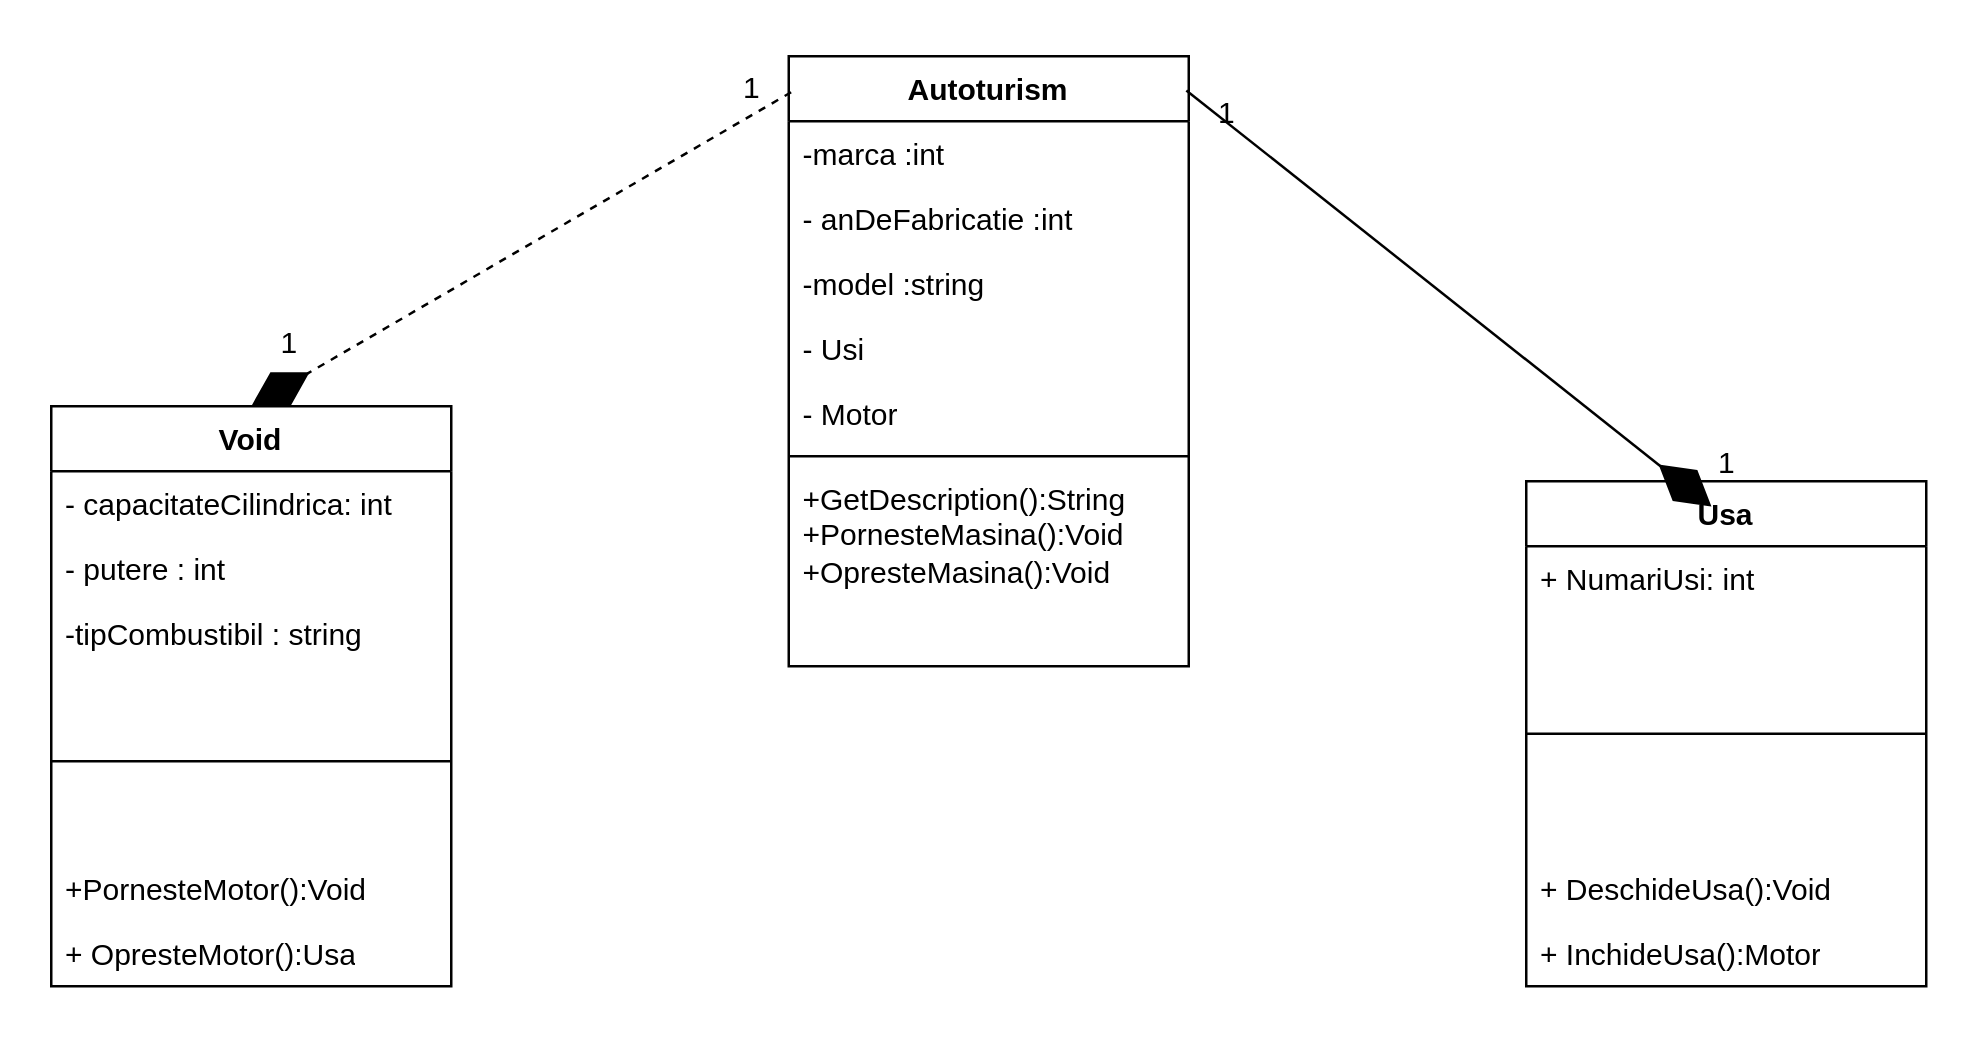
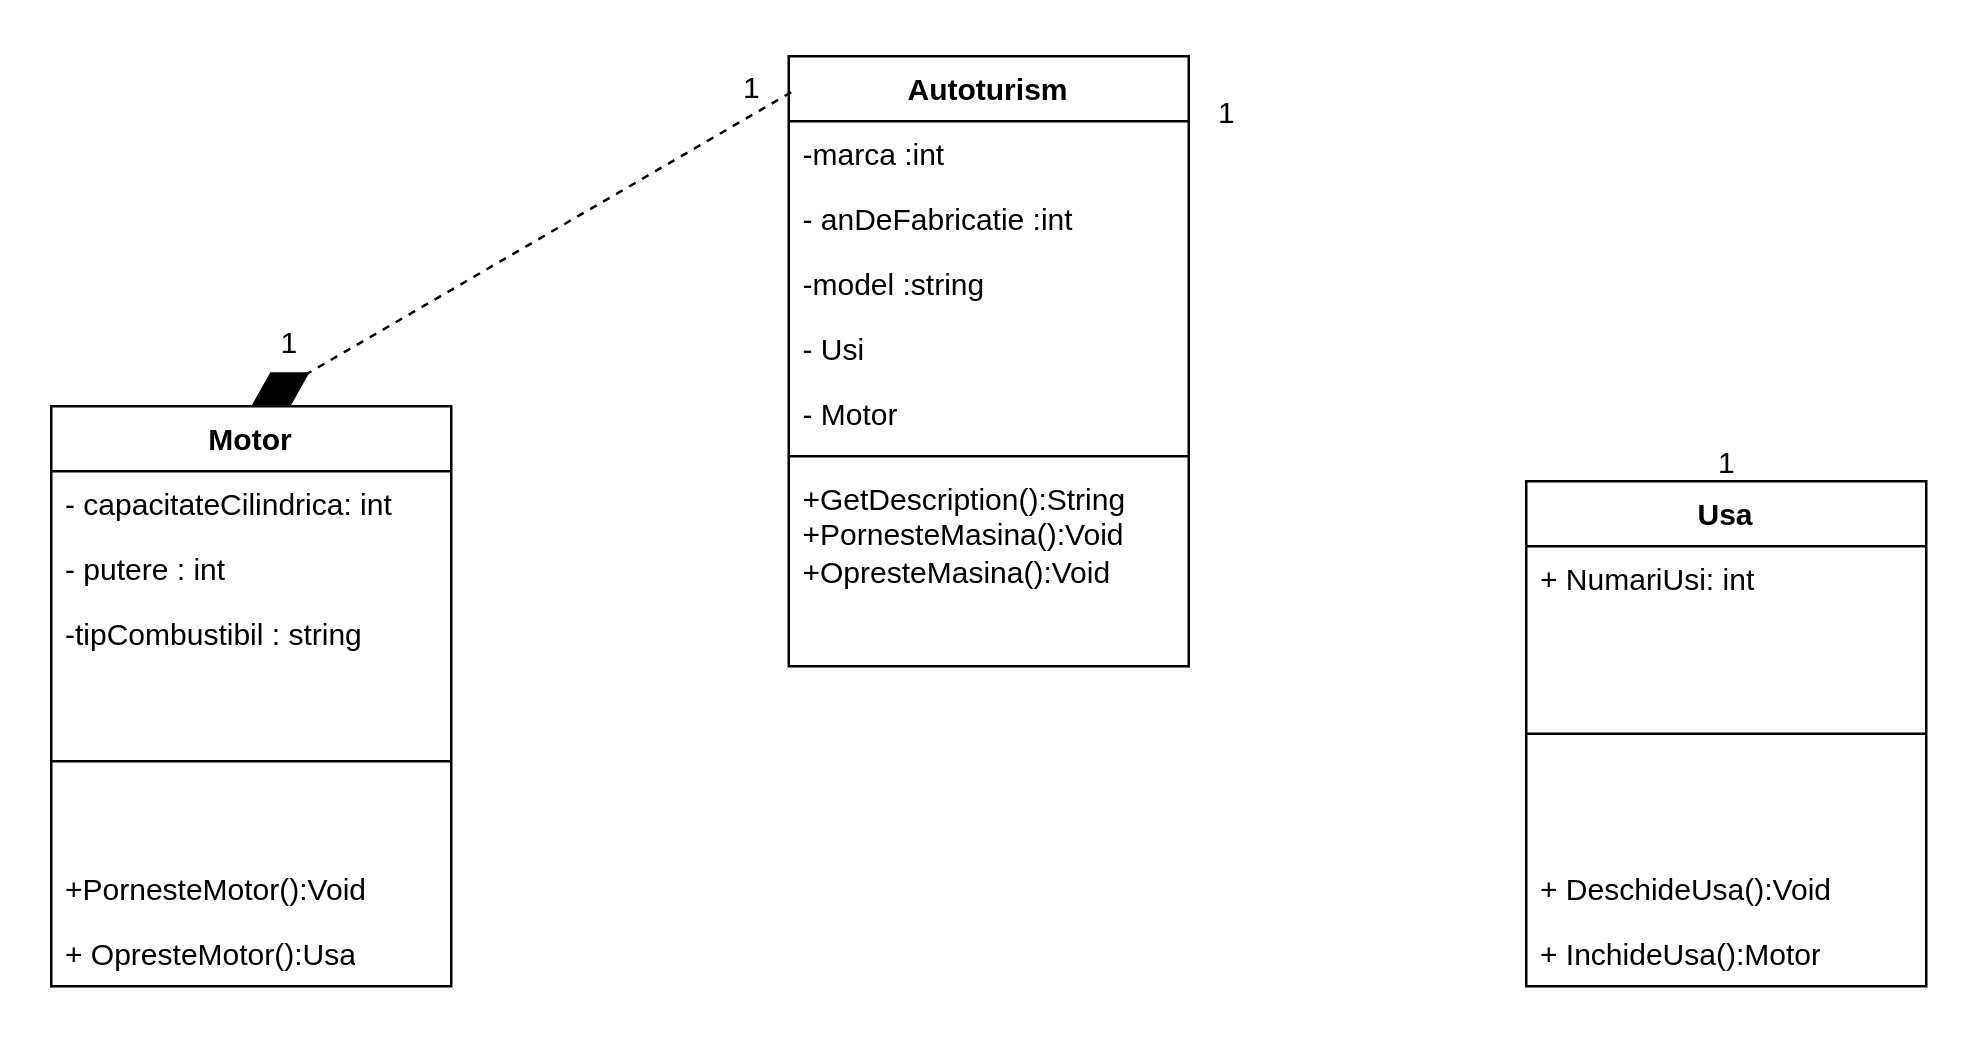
  <mxCell id="0" />
  <mxCell id="1" parent="0" />
  <mxCell id="2" value="Autoturism" style="swimlane;fontStyle=1;align=center;verticalAlign=top;childLayout=stackLayout;horizontal=1;startSize=26;horizontalStack=0;resizeParent=1;resizeParentMax=0;resizeLast=0;collapsible=1;marginBottom=0;whiteSpace=wrap;html=1;" parent="1" vertex="1"><mxGeometry x="315" y="22" width="160" height="244" as="geometry" /></mxCell>
  <mxCell id="3" value="-marca :int" style="text;strokeColor=none;fillColor=none;align=left;verticalAlign=top;spacingLeft=4;spacingRight=4;overflow=hidden;rotatable=0;points=[[0,0.5],[1,0.5]];portConstraint=eastwest;whiteSpace=wrap;html=1;" parent="2" vertex="1"><mxGeometry y="26" width="160" height="26" as="geometry" /></mxCell>
  <mxCell id="4" value="- anDeFabricatie :int" style="text;strokeColor=none;fillColor=none;align=left;verticalAlign=top;spacingLeft=4;spacingRight=4;overflow=hidden;rotatable=0;points=[[0,0.5],[1,0.5]];portConstraint=eastwest;whiteSpace=wrap;html=1;" parent="2" vertex="1"><mxGeometry y="52" width="160" height="26" as="geometry" /></mxCell>
  <mxCell id="5" value="-model :string" style="text;strokeColor=none;fillColor=none;align=left;verticalAlign=top;spacingLeft=4;spacingRight=4;overflow=hidden;rotatable=0;points=[[0,0.5],[1,0.5]];portConstraint=eastwest;whiteSpace=wrap;html=1;" vertex="1" parent="2"><mxGeometry y="78" width="160" height="26" as="geometry" /></mxCell>
  <mxCell id="6" value="- Usi" style="text;strokeColor=none;fillColor=none;align=left;verticalAlign=top;spacingLeft=4;spacingRight=4;overflow=hidden;rotatable=0;points=[[0,0.5],[1,0.5]];portConstraint=eastwest;whiteSpace=wrap;html=1;" vertex="1" parent="2"><mxGeometry y="104" width="160" height="26" as="geometry" /></mxCell>
  <mxCell id="7" value="- Motor" style="text;strokeColor=none;fillColor=none;align=left;verticalAlign=top;spacingLeft=4;spacingRight=4;overflow=hidden;rotatable=0;points=[[0,0.5],[1,0.5]];portConstraint=eastwest;whiteSpace=wrap;html=1;" vertex="1" parent="2"><mxGeometry y="130" width="160" height="26" as="geometry" /></mxCell>
  <mxCell id="8" value="" style="line;strokeWidth=1;fillColor=none;align=left;verticalAlign=middle;spacingTop=-1;spacingLeft=3;spacingRight=3;rotatable=0;labelPosition=right;points=[];portConstraint=eastwest;strokeColor=inherit;" parent="2" vertex="1"><mxGeometry y="156" width="160" height="8" as="geometry" /></mxCell>
  <mxCell id="9" value="+GetDescription():String&lt;br&gt;+PornesteMasina():Void&lt;br&gt;+OpresteMasina():Void" style="text;strokeColor=none;fillColor=none;align=left;verticalAlign=top;spacingLeft=4;spacingRight=4;overflow=hidden;rotatable=0;points=[[0,0.5],[1,0.5]];portConstraint=eastwest;whiteSpace=wrap;html=1;" parent="2" vertex="1"><mxGeometry y="164" width="160" height="80" as="geometry" /></mxCell>
- <mxCell id="10" value="Void" style="swimlane;fontStyle=1;align=center;verticalAlign=top;childLayout=stackLayout;horizontal=1;startSize=26;horizontalStack=0;resizeParent=1;resizeParentMax=0;resizeLast=0;collapsible=1;marginBottom=0;whiteSpace=wrap;html=1;" parent="1" vertex="1"><mxGeometry x="20" y="162" width="160" height="232" as="geometry" /></mxCell>
+ <mxCell id="10" value="Motor" style="swimlane;fontStyle=1;align=center;verticalAlign=top;childLayout=stackLayout;horizontal=1;startSize=26;horizontalStack=0;resizeParent=1;resizeParentMax=0;resizeLast=0;collapsible=1;marginBottom=0;whiteSpace=wrap;html=1;" parent="1" vertex="1"><mxGeometry x="20" y="162" width="160" height="232" as="geometry" /></mxCell>
  <mxCell id="11" value="- capacitateCilindrica: int" style="text;strokeColor=none;fillColor=none;align=left;verticalAlign=top;spacingLeft=4;spacingRight=4;overflow=hidden;rotatable=0;points=[[0,0.5],[1,0.5]];portConstraint=eastwest;whiteSpace=wrap;html=1;" parent="10" vertex="1"><mxGeometry y="26" width="160" height="26" as="geometry" /></mxCell>
  <mxCell id="12" value="- putere : int&amp;nbsp;" style="text;strokeColor=none;fillColor=none;align=left;verticalAlign=top;spacingLeft=4;spacingRight=4;overflow=hidden;rotatable=0;points=[[0,0.5],[1,0.5]];portConstraint=eastwest;whiteSpace=wrap;html=1;" parent="10" vertex="1"><mxGeometry y="52" width="160" height="26" as="geometry" /></mxCell>
  <mxCell id="13" value="-tipCombustibil : string" style="text;strokeColor=none;fillColor=none;align=left;verticalAlign=top;spacingLeft=4;spacingRight=4;overflow=hidden;rotatable=0;points=[[0,0.5],[1,0.5]];portConstraint=eastwest;whiteSpace=wrap;html=1;" parent="10" vertex="1"><mxGeometry y="78" width="160" height="26" as="geometry" /></mxCell>
  <mxCell id="14" value="" style="line;strokeWidth=1;fillColor=none;align=left;verticalAlign=middle;spacingTop=-1;spacingLeft=3;spacingRight=3;rotatable=0;labelPosition=right;points=[];portConstraint=eastwest;strokeColor=inherit;" parent="10" vertex="1"><mxGeometry y="104" width="160" height="76" as="geometry" /></mxCell>
  <mxCell id="15" value="+PornesteMotor():Void" style="text;strokeColor=none;fillColor=none;align=left;verticalAlign=top;spacingLeft=4;spacingRight=4;overflow=hidden;rotatable=0;points=[[0,0.5],[1,0.5]];portConstraint=eastwest;whiteSpace=wrap;html=1;" vertex="1" parent="10"><mxGeometry y="180" width="160" height="26" as="geometry" /></mxCell>
  <mxCell id="16" value="+ OpresteMotor():Usa" style="text;strokeColor=none;fillColor=none;align=left;verticalAlign=top;spacingLeft=4;spacingRight=4;overflow=hidden;rotatable=0;points=[[0,0.5],[1,0.5]];portConstraint=eastwest;whiteSpace=wrap;html=1;" vertex="1" parent="10"><mxGeometry y="206" width="160" height="26" as="geometry" /></mxCell>
  <mxCell id="17" value="Usa" style="swimlane;fontStyle=1;align=center;verticalAlign=top;childLayout=stackLayout;horizontal=1;startSize=26;horizontalStack=0;resizeParent=1;resizeParentMax=0;resizeLast=0;collapsible=1;marginBottom=0;whiteSpace=wrap;html=1;" parent="1" vertex="1"><mxGeometry x="610" y="192" width="160" height="202" as="geometry" /></mxCell>
  <mxCell id="18" value="+ NumariUsi: int" style="text;strokeColor=none;fillColor=none;align=left;verticalAlign=top;spacingLeft=4;spacingRight=4;overflow=hidden;rotatable=0;points=[[0,0.5],[1,0.5]];portConstraint=eastwest;whiteSpace=wrap;html=1;" parent="17" vertex="1"><mxGeometry y="26" width="160" height="26" as="geometry" /></mxCell>
  <mxCell id="19" value="" style="line;strokeWidth=1;fillColor=none;align=left;verticalAlign=middle;spacingTop=-1;spacingLeft=3;spacingRight=3;rotatable=0;labelPosition=right;points=[];portConstraint=eastwest;strokeColor=inherit;" parent="17" vertex="1"><mxGeometry y="52" width="160" height="98" as="geometry" /></mxCell>
  <mxCell id="20" value="+ DeschideUsa():Void" style="text;strokeColor=none;fillColor=none;align=left;verticalAlign=top;spacingLeft=4;spacingRight=4;overflow=hidden;rotatable=0;points=[[0,0.5],[1,0.5]];portConstraint=eastwest;whiteSpace=wrap;html=1;" vertex="1" parent="17"><mxGeometry y="150" width="160" height="26" as="geometry" /></mxCell>
  <mxCell id="21" value="+ InchideUsa():Motor" style="text;strokeColor=none;fillColor=none;align=left;verticalAlign=top;spacingLeft=4;spacingRight=4;overflow=hidden;rotatable=0;points=[[0,0.5],[1,0.5]];portConstraint=eastwest;whiteSpace=wrap;html=1;" vertex="1" parent="17"><mxGeometry y="176" width="160" height="26" as="geometry" /></mxCell>
  <mxCell id="22" value="" style="endArrow=diamondThin;endFill=1;endSize=24;html=1;rounded=0;entryX=0.5;entryY=0;entryDx=0;entryDy=0;exitX=0.006;exitY=0.059;exitDx=0;exitDy=0;exitPerimeter=0;dashed=1;" edge="1" parent="1" source="2" target="10"><mxGeometry width="160" relative="1" as="geometry"><mxPoint x="80" y="2" as="sourcePoint" /><mxPoint x="240" y="2" as="targetPoint" /></mxGeometry></mxCell>
- <mxCell id="23" value="" style="endArrow=diamondThin;endFill=1;endSize=24;html=1;rounded=0;entryX=0.463;entryY=0.05;entryDx=0;entryDy=0;exitX=0.994;exitY=0.056;exitDx=0;exitDy=0;exitPerimeter=0;entryPerimeter=0;" edge="1" parent="1" source="2" target="17"><mxGeometry width="160" relative="1" as="geometry"><mxPoint x="726" y="2" as="sourcePoint" /><mxPoint x="510" y="126" as="targetPoint" /></mxGeometry></mxCell>
  <mxCell id="24" value="1" style="text;html=1;align=center;verticalAlign=middle;resizable=0;points=[];autosize=1;strokeColor=none;fillColor=none;" vertex="1" parent="1"><mxGeometry x="285" y="20" width="30" height="30" as="geometry" /></mxCell>
  <mxCell id="25" value="1" style="text;html=1;align=center;verticalAlign=middle;resizable=0;points=[];autosize=1;strokeColor=none;fillColor=none;" vertex="1" parent="1"><mxGeometry x="100" y="122" width="30" height="30" as="geometry" /></mxCell>
  <mxCell id="26" value="1" style="text;html=1;align=center;verticalAlign=middle;resizable=0;points=[];autosize=1;strokeColor=none;fillColor=none;" vertex="1" parent="1"><mxGeometry x="475" y="30" width="30" height="30" as="geometry" /></mxCell>
  <mxCell id="27" value="1" style="text;html=1;align=center;verticalAlign=middle;resizable=0;points=[];autosize=1;strokeColor=none;fillColor=none;" vertex="1" parent="1"><mxGeometry x="675" y="170" width="30" height="30" as="geometry" /></mxCell>
